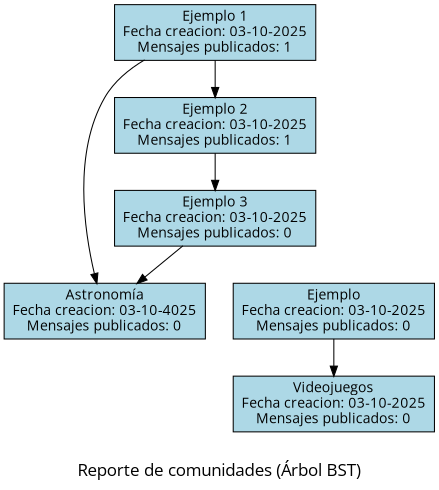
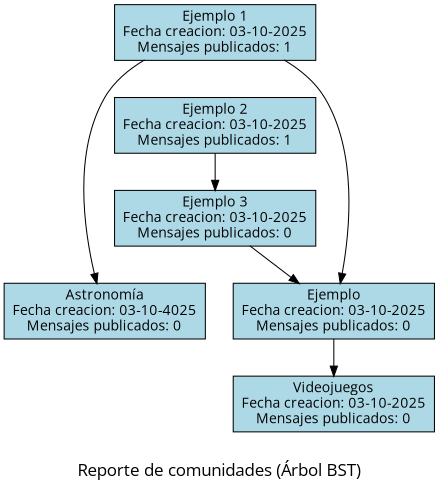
  digraph {
    fontname="Open Sans"
    fontsize=16
    label="Reporte de comunidades (Árbol BST)"
    rankdir=TB
    node [fillcolor=lightblue fontname="Open Sans" shape=record style=filled]
    edge [fontname="Open Sans"]
    n1 [label="Ejemplo 1\nFecha creacion: 03-10-2025\nMensajes publicados: 1"]
    n2 [label="Astronomía\nFecha creacion: 03-10-4025\nMensajes publicados: 0"]
    n3 [label="Ejemplo 2\nFecha creacion: 03-10-2025\nMensajes publicados: 1"]
    n4 [label="Ejemplo 3\nFecha creacion: 03-10-2025\nMensajes publicados: 0"]
    n5 [label="Ejemplo\nFecha creacion: 03-10-2025\nMensajes publicados: 0"]
    n6 [label="Videojuegos\nFecha creacion: 03-10-2025\nMensajes publicados: 0"]
    n1 -> n2
-   n1 -> n3
+   n1 -> n5
    n3 -> n4
-   n4 -> n2
+   n4 -> n5
    n5 -> n6
  }
